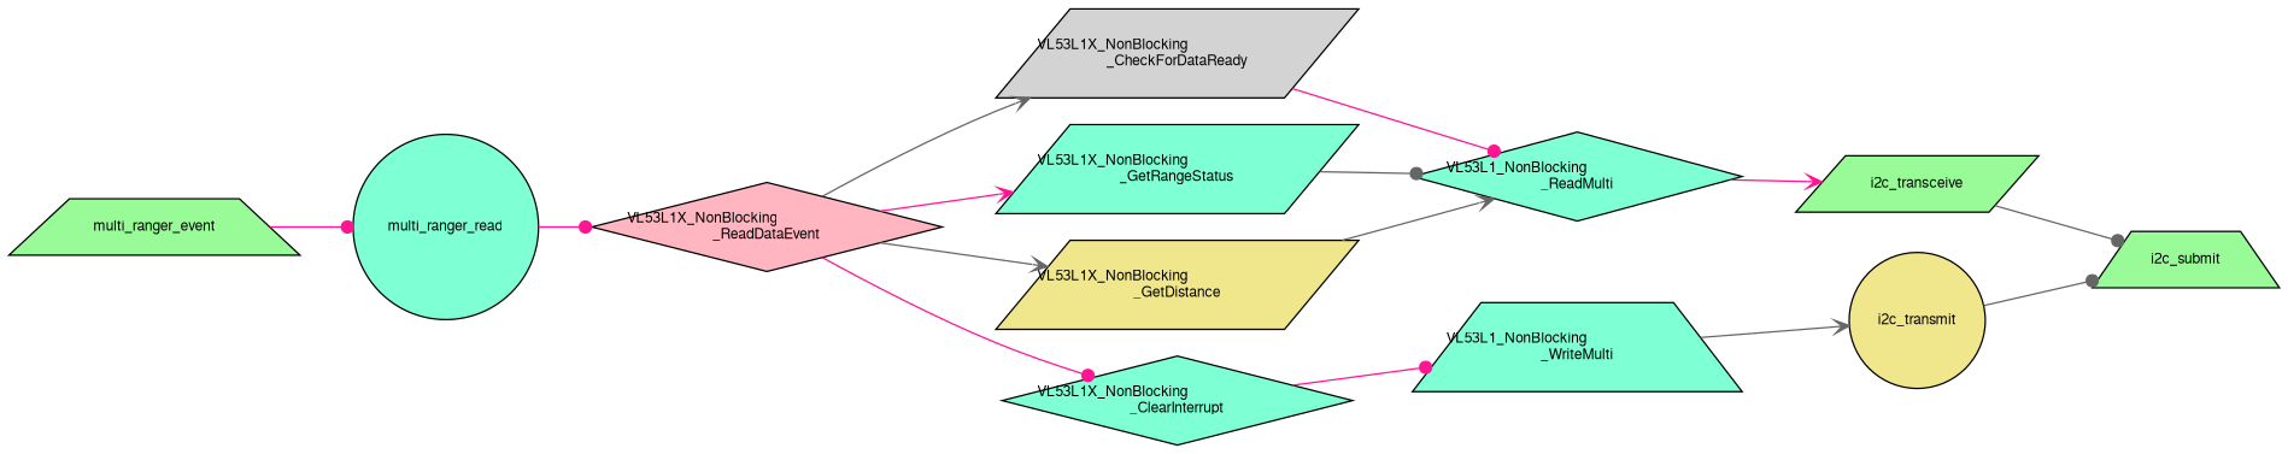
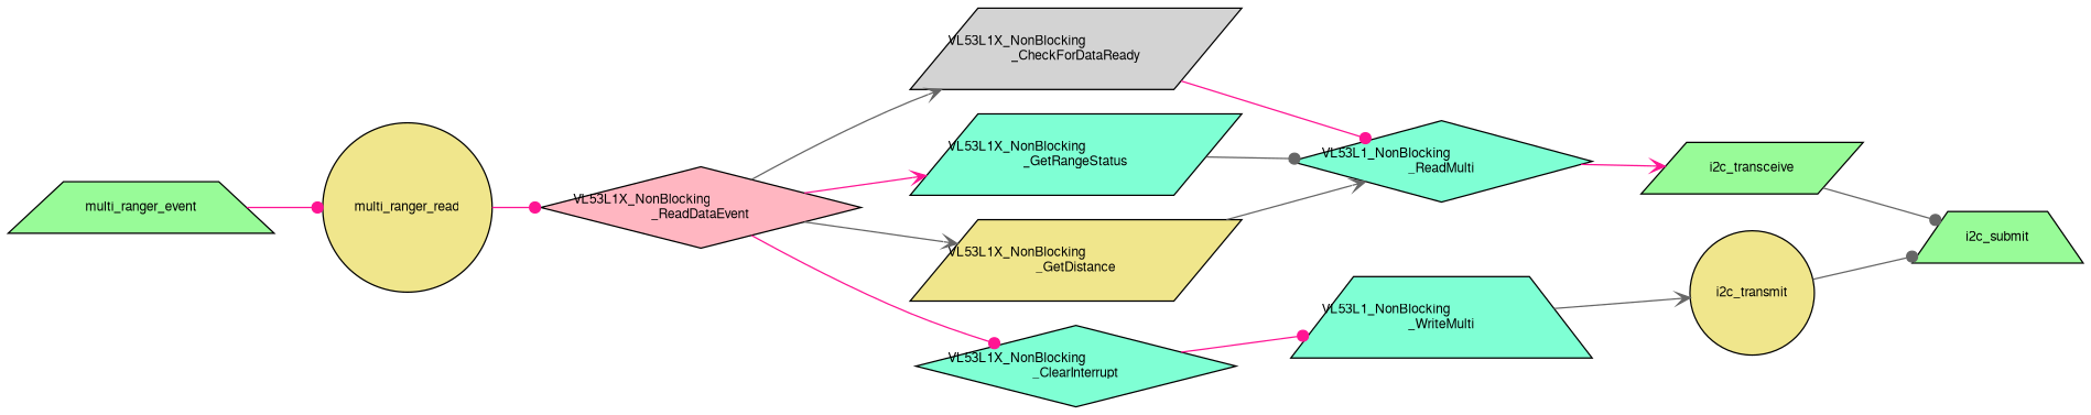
  digraph {
    rankdir=LR
    node [color=black fillcolor=aquamarine fontname=FreeSans fontsize=10 shape=parallelogram style=filled]
    edge [arrowhead=dot color=deeppink fontname=FreeSans fontsize=10 labelfontname=FreeSans labelfontsize=10 style=solid]
    n1 [fillcolor=palegreen fontcolor=black height=0.2 label=multi_ranger_event shape=trapezium width=0.4]
-   n2 [height=0.2 label=multi_ranger_read shape=circle width=0.4]
+   n2 [fillcolor=khaki height=0.2 label=multi_ranger_read shape=circle width=0.4]
    n3 [fillcolor=lightpink height=0.2 label="VL53L1X_NonBlocking\l_ReadDataEvent" shape=diamond width=0.4]
    n4 [fillcolor=lightgrey height=0.2 label="VL53L1X_NonBlocking\l_CheckForDataReady" width=0.4]
    n5 [height=0.2 label="VL53L1X_NonBlocking\l_GetRangeStatus" width=0.4]
    n6 [fillcolor=khaki height=0.2 label="VL53L1X_NonBlocking\l_GetDistance" width=0.4]
    n7 [height=0.2 label="VL53L1X_NonBlocking\l_ClearInterrupt" shape=diamond width=0.4]
    n8 [height=0.2 label="VL53L1_NonBlocking\l_ReadMulti" shape=diamond width=0.4]
    n9 [height=0.2 label="VL53L1_NonBlocking\l_WriteMulti" shape=trapezium width=0.4]
    n10 [fillcolor=palegreen height=0.2 label=i2c_transceive width=0.4]
    n11 [fillcolor=palegreen height=0.2 label=i2c_submit shape=trapezium width=0.4]
    n12 [fillcolor=khaki height=0.2 label=i2c_transmit shape=circle width=0.4]
    n1 -> n2
    n2 -> n3
    n3 -> n4 [arrowhead=vee color=gray40]
    n3 -> n5 [arrowhead=vee]
    n3 -> n6 [arrowhead=vee color=gray40]
    n3 -> n7
    n4 -> n8
    n5 -> n8 [color=gray40]
    n6 -> n8 [arrowhead=vee color=gray40]
    n7 -> n9
    n8 -> n10 [arrowhead=vee]
    n9 -> n12 [arrowhead=vee color=gray40]
    n10 -> n11 [color=gray40]
    n12 -> n11 [color=gray40]
  }
